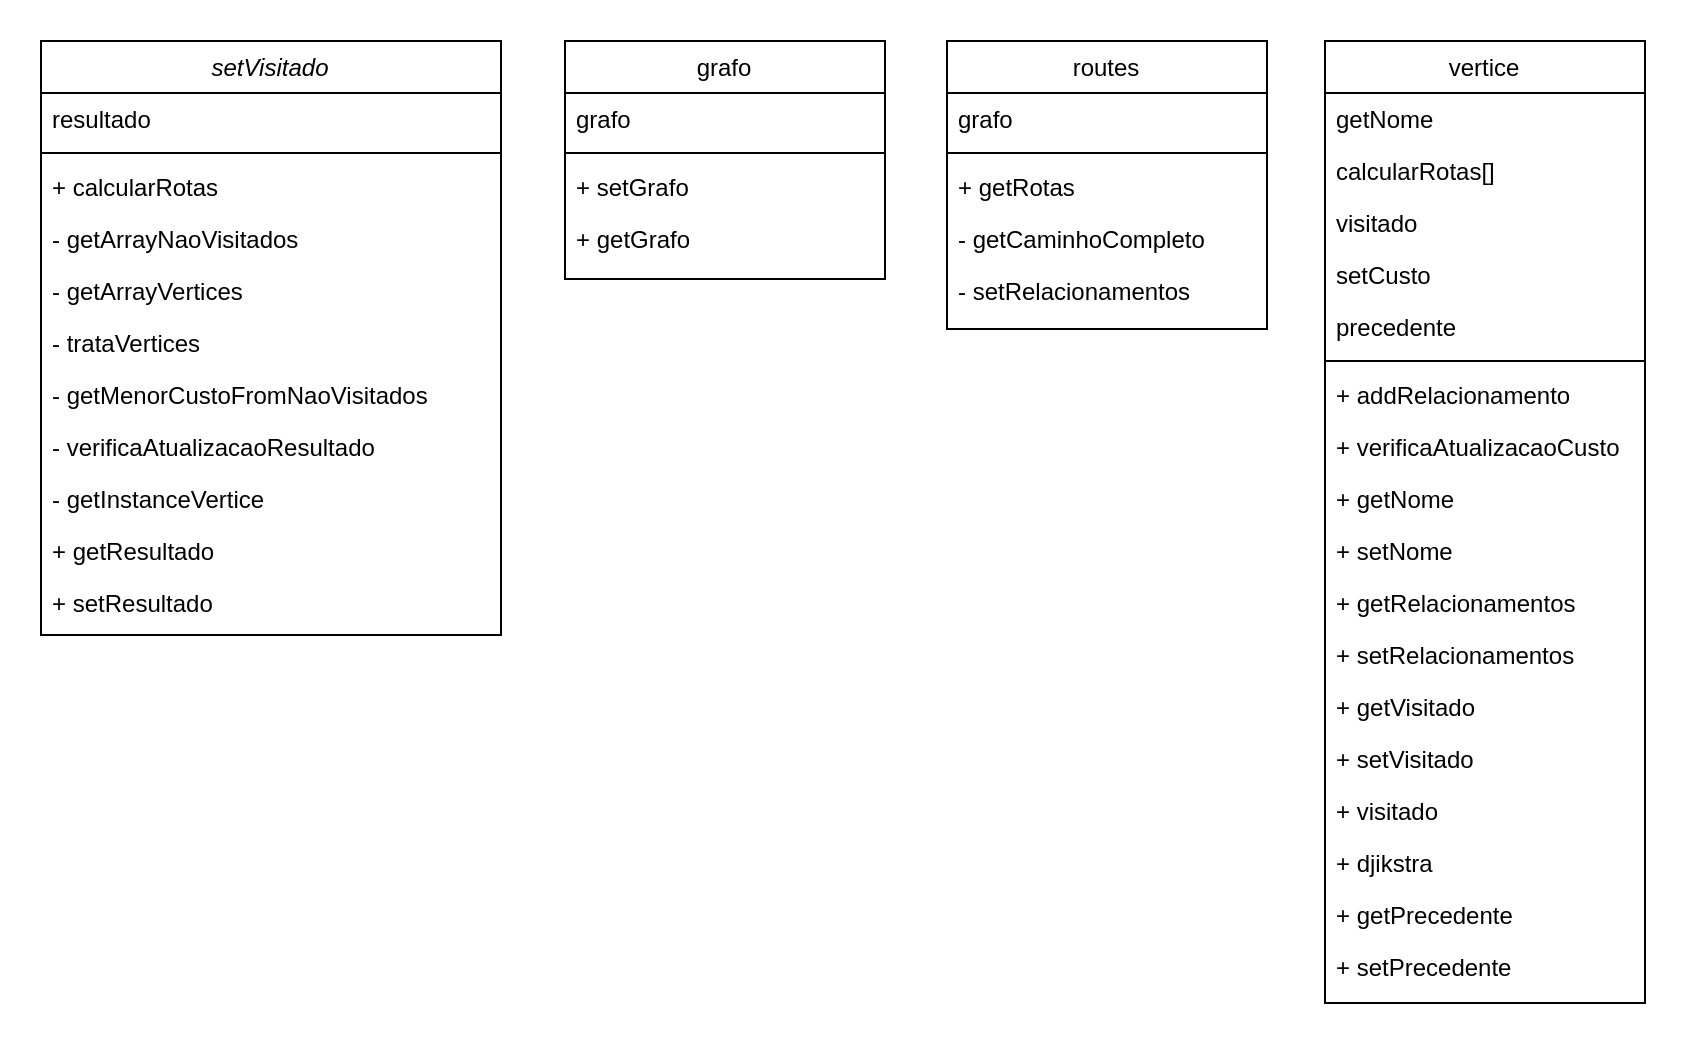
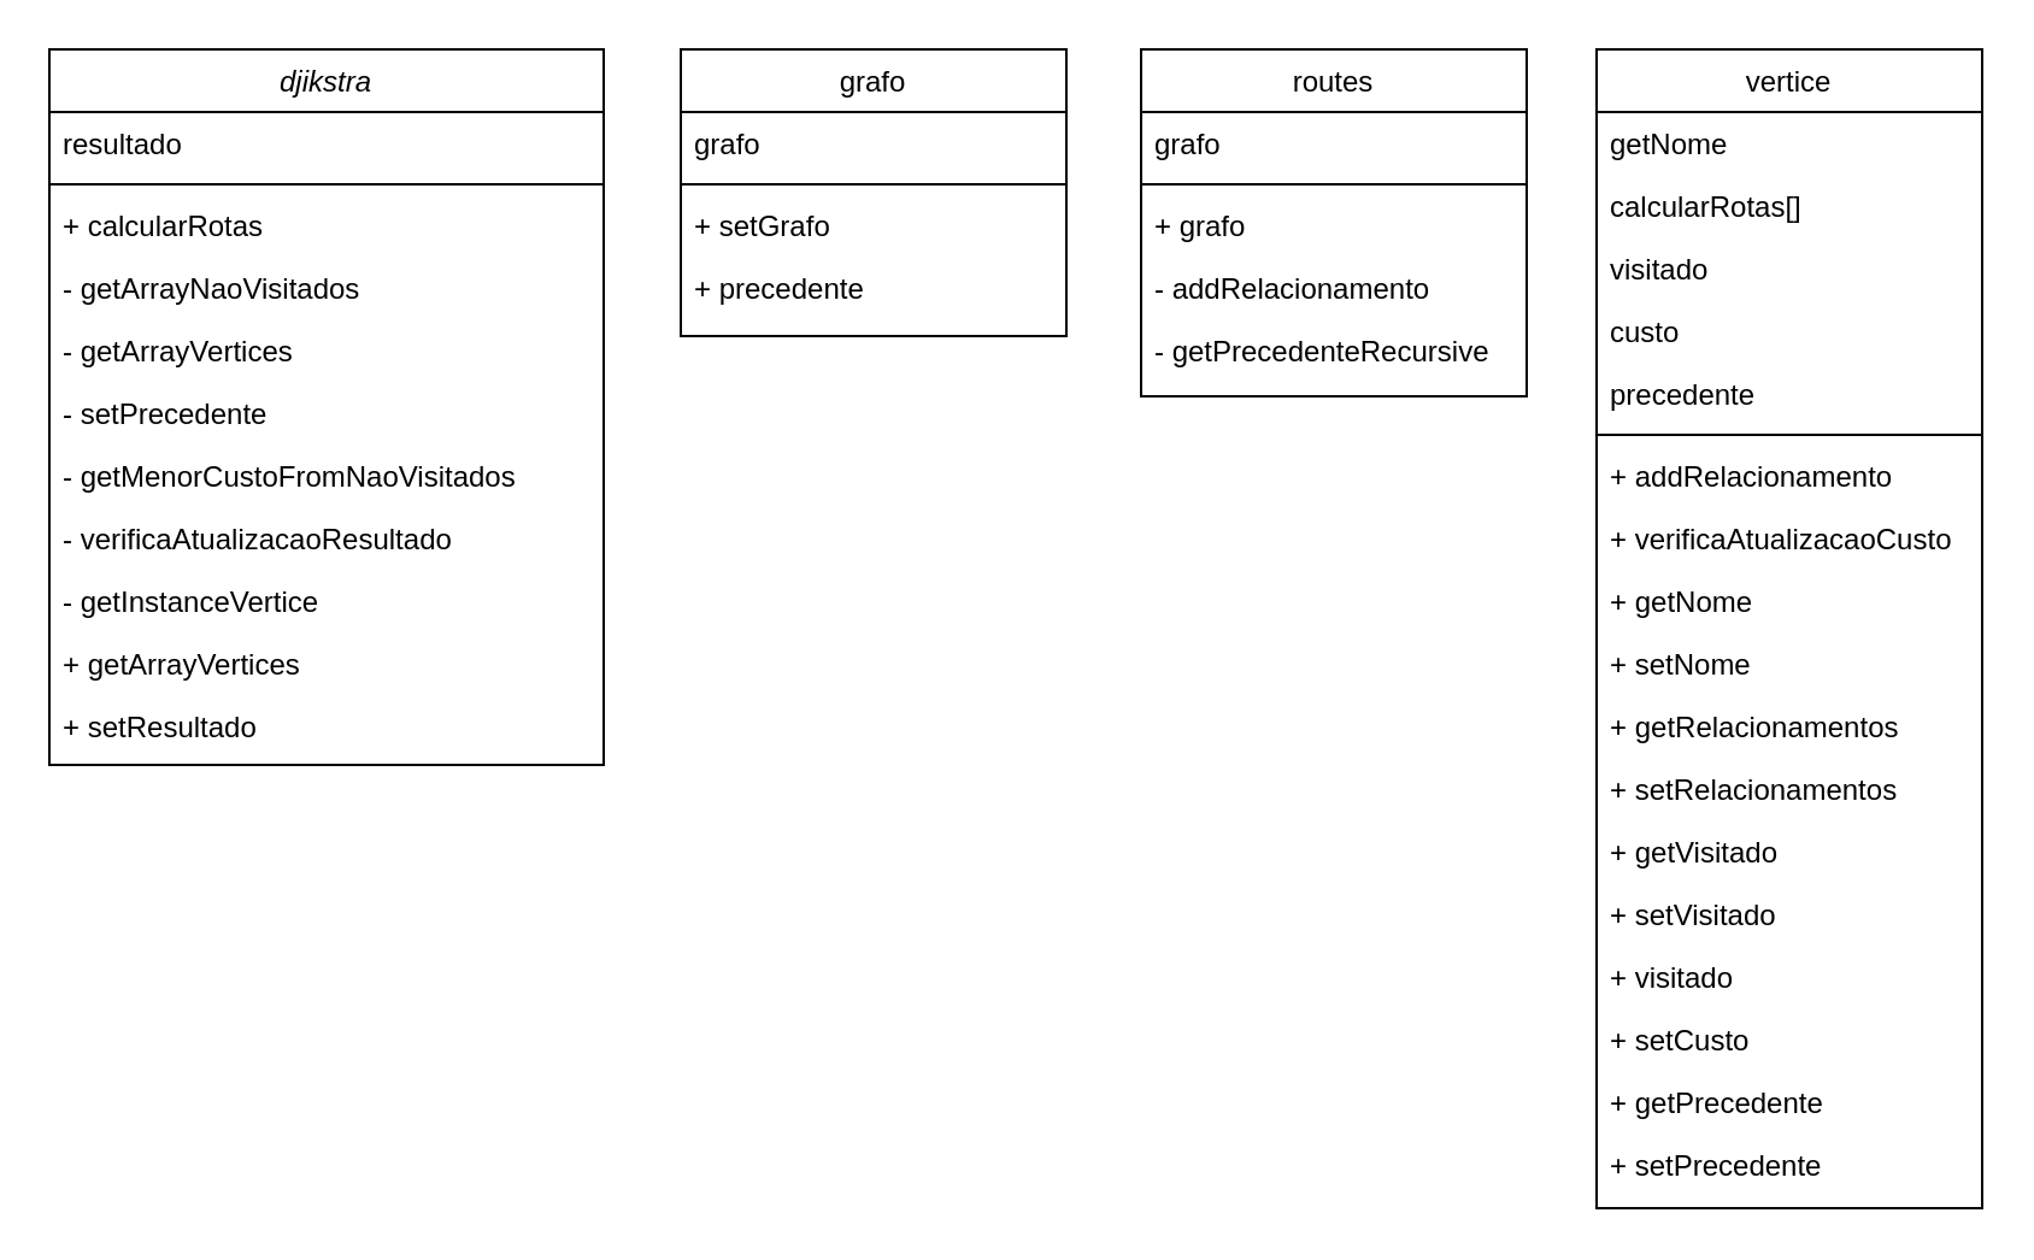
  <mxCell id="0" />
  <mxCell id="1" parent="0" />
- <mxCell id="2" value="setVisitado" style="swimlane;fontStyle=2;align=center;verticalAlign=top;childLayout=stackLayout;horizontal=1;startSize=26;horizontalStack=0;resizeParent=1;resizeLast=0;collapsible=1;marginBottom=0;rounded=0;shadow=0;strokeWidth=1;" parent="1" vertex="1"><mxGeometry x="20" y="20" width="230" height="297" as="geometry"><mxRectangle x="230" y="140" width="160" height="26" as="alternateBounds" /></mxGeometry></mxCell>
+ <mxCell id="2" value="djikstra" style="swimlane;fontStyle=2;align=center;verticalAlign=top;childLayout=stackLayout;horizontal=1;startSize=26;horizontalStack=0;resizeParent=1;resizeLast=0;collapsible=1;marginBottom=0;rounded=0;shadow=0;strokeWidth=1;" parent="1" vertex="1"><mxGeometry x="20" y="20" width="230" height="297" as="geometry"><mxRectangle x="230" y="140" width="160" height="26" as="alternateBounds" /></mxGeometry></mxCell>
  <mxCell id="3" value="resultado" style="text;align=left;verticalAlign=top;spacingLeft=4;spacingRight=4;overflow=hidden;rotatable=0;points=[[0,0.5],[1,0.5]];portConstraint=eastwest;" parent="2" vertex="1"><mxGeometry y="26" width="230" height="26" as="geometry" /></mxCell>
  <mxCell id="4" value="" style="line;html=1;strokeWidth=1;align=left;verticalAlign=middle;spacingTop=-1;spacingLeft=3;spacingRight=3;rotatable=0;labelPosition=right;points=[];portConstraint=eastwest;" parent="2" vertex="1"><mxGeometry y="52" width="230" height="8" as="geometry" /></mxCell>
  <mxCell id="5" value="+ calcularRotas" style="text;align=left;verticalAlign=top;spacingLeft=4;spacingRight=4;overflow=hidden;rotatable=0;points=[[0,0.5],[1,0.5]];portConstraint=eastwest;" parent="2" vertex="1"><mxGeometry y="60" width="230" height="26" as="geometry" /></mxCell>
  <mxCell id="6" value="- getArrayNaoVisitados" style="text;align=left;verticalAlign=top;spacingLeft=4;spacingRight=4;overflow=hidden;rotatable=0;points=[[0,0.5],[1,0.5]];portConstraint=eastwest;" vertex="1" parent="2"><mxGeometry y="86" width="230" height="26" as="geometry" /></mxCell>
  <mxCell id="7" value="- getArrayVertices" style="text;align=left;verticalAlign=top;spacingLeft=4;spacingRight=4;overflow=hidden;rotatable=0;points=[[0,0.5],[1,0.5]];portConstraint=eastwest;" vertex="1" parent="2"><mxGeometry y="112" width="230" height="26" as="geometry" /></mxCell>
- <mxCell id="8" value="- trataVertices" style="text;align=left;verticalAlign=top;spacingLeft=4;spacingRight=4;overflow=hidden;rotatable=0;points=[[0,0.5],[1,0.5]];portConstraint=eastwest;" vertex="1" parent="2"><mxGeometry y="138" width="230" height="26" as="geometry" /></mxCell>
+ <mxCell id="8" value="- setPrecedente" style="text;align=left;verticalAlign=top;spacingLeft=4;spacingRight=4;overflow=hidden;rotatable=0;points=[[0,0.5],[1,0.5]];portConstraint=eastwest;" vertex="1" parent="2"><mxGeometry y="138" width="230" height="26" as="geometry" /></mxCell>
  <mxCell id="9" value="- getMenorCustoFromNaoVisitados" style="text;align=left;verticalAlign=top;spacingLeft=4;spacingRight=4;overflow=hidden;rotatable=0;points=[[0,0.5],[1,0.5]];portConstraint=eastwest;" vertex="1" parent="2"><mxGeometry y="164" width="230" height="26" as="geometry" /></mxCell>
  <mxCell id="10" value="- verificaAtualizacaoResultado" style="text;align=left;verticalAlign=top;spacingLeft=4;spacingRight=4;overflow=hidden;rotatable=0;points=[[0,0.5],[1,0.5]];portConstraint=eastwest;" vertex="1" parent="2"><mxGeometry y="190" width="230" height="26" as="geometry" /></mxCell>
  <mxCell id="11" value="- getInstanceVertice" style="text;align=left;verticalAlign=top;spacingLeft=4;spacingRight=4;overflow=hidden;rotatable=0;points=[[0,0.5],[1,0.5]];portConstraint=eastwest;" vertex="1" parent="2"><mxGeometry y="216" width="230" height="26" as="geometry" /></mxCell>
- <mxCell id="12" value="+ getResultado" style="text;align=left;verticalAlign=top;spacingLeft=4;spacingRight=4;overflow=hidden;rotatable=0;points=[[0,0.5],[1,0.5]];portConstraint=eastwest;" vertex="1" parent="2"><mxGeometry y="242" width="230" height="26" as="geometry" /></mxCell>
+ <mxCell id="12" value="+ getArrayVertices" style="text;align=left;verticalAlign=top;spacingLeft=4;spacingRight=4;overflow=hidden;rotatable=0;points=[[0,0.5],[1,0.5]];portConstraint=eastwest;" vertex="1" parent="2"><mxGeometry y="242" width="230" height="26" as="geometry" /></mxCell>
  <mxCell id="13" value="+ setResultado" style="text;align=left;verticalAlign=top;spacingLeft=4;spacingRight=4;overflow=hidden;rotatable=0;points=[[0,0.5],[1,0.5]];portConstraint=eastwest;" vertex="1" parent="2"><mxGeometry y="268" width="230" height="26" as="geometry" /></mxCell>
  <mxCell id="14" value="grafo" style="swimlane;fontStyle=0;align=center;verticalAlign=top;childLayout=stackLayout;horizontal=1;startSize=26;horizontalStack=0;resizeParent=1;resizeLast=0;collapsible=1;marginBottom=0;rounded=0;shadow=0;strokeWidth=1;" parent="1" vertex="1"><mxGeometry x="282" y="20" width="160" height="119" as="geometry"><mxRectangle x="550" y="140" width="160" height="26" as="alternateBounds" /></mxGeometry></mxCell>
  <mxCell id="15" value="grafo" style="text;align=left;verticalAlign=top;spacingLeft=4;spacingRight=4;overflow=hidden;rotatable=0;points=[[0,0.5],[1,0.5]];portConstraint=eastwest;" parent="14" vertex="1"><mxGeometry y="26" width="160" height="26" as="geometry" /></mxCell>
  <mxCell id="16" value="" style="line;html=1;strokeWidth=1;align=left;verticalAlign=middle;spacingTop=-1;spacingLeft=3;spacingRight=3;rotatable=0;labelPosition=right;points=[];portConstraint=eastwest;" parent="14" vertex="1"><mxGeometry y="52" width="160" height="8" as="geometry" /></mxCell>
  <mxCell id="17" value="+ setGrafo" style="text;align=left;verticalAlign=top;spacingLeft=4;spacingRight=4;overflow=hidden;rotatable=0;points=[[0,0.5],[1,0.5]];portConstraint=eastwest;" parent="14" vertex="1"><mxGeometry y="60" width="160" height="26" as="geometry" /></mxCell>
- <mxCell id="18" value="+ getGrafo" style="text;align=left;verticalAlign=top;spacingLeft=4;spacingRight=4;overflow=hidden;rotatable=0;points=[[0,0.5],[1,0.5]];portConstraint=eastwest;" parent="14" vertex="1"><mxGeometry y="86" width="160" height="26" as="geometry" /></mxCell>
+ <mxCell id="18" value="+ precedente" style="text;align=left;verticalAlign=top;spacingLeft=4;spacingRight=4;overflow=hidden;rotatable=0;points=[[0,0.5],[1,0.5]];portConstraint=eastwest;" parent="14" vertex="1"><mxGeometry y="86" width="160" height="26" as="geometry" /></mxCell>
  <mxCell id="19" value="routes" style="swimlane;fontStyle=0;align=center;verticalAlign=top;childLayout=stackLayout;horizontal=1;startSize=26;horizontalStack=0;resizeParent=1;resizeLast=0;collapsible=1;marginBottom=0;rounded=0;shadow=0;strokeWidth=1;" vertex="1" parent="1"><mxGeometry x="473" y="20" width="160" height="144" as="geometry"><mxRectangle x="550" y="140" width="160" height="26" as="alternateBounds" /></mxGeometry></mxCell>
  <mxCell id="20" value="grafo" style="text;align=left;verticalAlign=top;spacingLeft=4;spacingRight=4;overflow=hidden;rotatable=0;points=[[0,0.5],[1,0.5]];portConstraint=eastwest;" vertex="1" parent="19"><mxGeometry y="26" width="160" height="26" as="geometry" /></mxCell>
  <mxCell id="21" value="" style="line;html=1;strokeWidth=1;align=left;verticalAlign=middle;spacingTop=-1;spacingLeft=3;spacingRight=3;rotatable=0;labelPosition=right;points=[];portConstraint=eastwest;" vertex="1" parent="19"><mxGeometry y="52" width="160" height="8" as="geometry" /></mxCell>
- <mxCell id="22" value="+ getRotas" style="text;align=left;verticalAlign=top;spacingLeft=4;spacingRight=4;overflow=hidden;rotatable=0;points=[[0,0.5],[1,0.5]];portConstraint=eastwest;" vertex="1" parent="19"><mxGeometry y="60" width="160" height="26" as="geometry" /></mxCell>
- <mxCell id="23" value="- getCaminhoCompleto" style="text;align=left;verticalAlign=top;spacingLeft=4;spacingRight=4;overflow=hidden;rotatable=0;points=[[0,0.5],[1,0.5]];portConstraint=eastwest;" vertex="1" parent="19"><mxGeometry y="86" width="160" height="26" as="geometry" /></mxCell>
- <mxCell id="24" value="- setRelacionamentos" style="text;align=left;verticalAlign=top;spacingLeft=4;spacingRight=4;overflow=hidden;rotatable=0;points=[[0,0.5],[1,0.5]];portConstraint=eastwest;" vertex="1" parent="19"><mxGeometry y="112" width="160" height="26" as="geometry" /></mxCell>
+ <mxCell id="22" value="+ grafo" style="text;align=left;verticalAlign=top;spacingLeft=4;spacingRight=4;overflow=hidden;rotatable=0;points=[[0,0.5],[1,0.5]];portConstraint=eastwest;" vertex="1" parent="19"><mxGeometry y="60" width="160" height="26" as="geometry" /></mxCell>
+ <mxCell id="23" value="- addRelacionamento" style="text;align=left;verticalAlign=top;spacingLeft=4;spacingRight=4;overflow=hidden;rotatable=0;points=[[0,0.5],[1,0.5]];portConstraint=eastwest;" vertex="1" parent="19"><mxGeometry y="86" width="160" height="26" as="geometry" /></mxCell>
+ <mxCell id="24" value="- getPrecedenteRecursive" style="text;align=left;verticalAlign=top;spacingLeft=4;spacingRight=4;overflow=hidden;rotatable=0;points=[[0,0.5],[1,0.5]];portConstraint=eastwest;" vertex="1" parent="19"><mxGeometry y="112" width="160" height="26" as="geometry" /></mxCell>
  <mxCell id="25" value="vertice" style="swimlane;fontStyle=0;align=center;verticalAlign=top;childLayout=stackLayout;horizontal=1;startSize=26;horizontalStack=0;resizeParent=1;resizeLast=0;collapsible=1;marginBottom=0;rounded=0;shadow=0;strokeWidth=1;" vertex="1" parent="1"><mxGeometry x="662" y="20" width="160" height="481" as="geometry"><mxRectangle x="550" y="140" width="160" height="26" as="alternateBounds" /></mxGeometry></mxCell>
  <mxCell id="26" value="getNome" style="text;align=left;verticalAlign=top;spacingLeft=4;spacingRight=4;overflow=hidden;rotatable=0;points=[[0,0.5],[1,0.5]];portConstraint=eastwest;" vertex="1" parent="25"><mxGeometry y="26" width="160" height="26" as="geometry" /></mxCell>
  <mxCell id="27" value="calcularRotas[]" style="text;align=left;verticalAlign=top;spacingLeft=4;spacingRight=4;overflow=hidden;rotatable=0;points=[[0,0.5],[1,0.5]];portConstraint=eastwest;" vertex="1" parent="25"><mxGeometry y="52" width="160" height="26" as="geometry" /></mxCell>
  <mxCell id="28" value="visitado" style="text;align=left;verticalAlign=top;spacingLeft=4;spacingRight=4;overflow=hidden;rotatable=0;points=[[0,0.5],[1,0.5]];portConstraint=eastwest;" vertex="1" parent="25"><mxGeometry y="78" width="160" height="26" as="geometry" /></mxCell>
- <mxCell id="29" value="setCusto" style="text;align=left;verticalAlign=top;spacingLeft=4;spacingRight=4;overflow=hidden;rotatable=0;points=[[0,0.5],[1,0.5]];portConstraint=eastwest;" vertex="1" parent="25"><mxGeometry y="104" width="160" height="26" as="geometry" /></mxCell>
+ <mxCell id="29" value="custo" style="text;align=left;verticalAlign=top;spacingLeft=4;spacingRight=4;overflow=hidden;rotatable=0;points=[[0,0.5],[1,0.5]];portConstraint=eastwest;" vertex="1" parent="25"><mxGeometry y="104" width="160" height="26" as="geometry" /></mxCell>
  <mxCell id="30" value="precedente" style="text;align=left;verticalAlign=top;spacingLeft=4;spacingRight=4;overflow=hidden;rotatable=0;points=[[0,0.5],[1,0.5]];portConstraint=eastwest;" vertex="1" parent="25"><mxGeometry y="130" width="160" height="26" as="geometry" /></mxCell>
  <mxCell id="31" value="" style="line;html=1;strokeWidth=1;align=left;verticalAlign=middle;spacingTop=-1;spacingLeft=3;spacingRight=3;rotatable=0;labelPosition=right;points=[];portConstraint=eastwest;" vertex="1" parent="25"><mxGeometry y="156" width="160" height="8" as="geometry" /></mxCell>
  <mxCell id="32" value="+ addRelacionamento" style="text;align=left;verticalAlign=top;spacingLeft=4;spacingRight=4;overflow=hidden;rotatable=0;points=[[0,0.5],[1,0.5]];portConstraint=eastwest;" vertex="1" parent="25"><mxGeometry y="164" width="160" height="26" as="geometry" /></mxCell>
  <mxCell id="33" value="+ verificaAtualizacaoCusto" style="text;align=left;verticalAlign=top;spacingLeft=4;spacingRight=4;overflow=hidden;rotatable=0;points=[[0,0.5],[1,0.5]];portConstraint=eastwest;" vertex="1" parent="25"><mxGeometry y="190" width="160" height="26" as="geometry" /></mxCell>
  <mxCell id="34" value="+ getNome" style="text;align=left;verticalAlign=top;spacingLeft=4;spacingRight=4;overflow=hidden;rotatable=0;points=[[0,0.5],[1,0.5]];portConstraint=eastwest;" vertex="1" parent="25"><mxGeometry y="216" width="160" height="26" as="geometry" /></mxCell>
  <mxCell id="35" value="+ setNome" style="text;align=left;verticalAlign=top;spacingLeft=4;spacingRight=4;overflow=hidden;rotatable=0;points=[[0,0.5],[1,0.5]];portConstraint=eastwest;" vertex="1" parent="25"><mxGeometry y="242" width="160" height="26" as="geometry" /></mxCell>
  <mxCell id="36" value="+ getRelacionamentos" style="text;align=left;verticalAlign=top;spacingLeft=4;spacingRight=4;overflow=hidden;rotatable=0;points=[[0,0.5],[1,0.5]];portConstraint=eastwest;" vertex="1" parent="25"><mxGeometry y="268" width="160" height="26" as="geometry" /></mxCell>
  <mxCell id="37" value="+ setRelacionamentos" style="text;align=left;verticalAlign=top;spacingLeft=4;spacingRight=4;overflow=hidden;rotatable=0;points=[[0,0.5],[1,0.5]];portConstraint=eastwest;" vertex="1" parent="25"><mxGeometry y="294" width="160" height="26" as="geometry" /></mxCell>
  <mxCell id="38" value="+ getVisitado" style="text;align=left;verticalAlign=top;spacingLeft=4;spacingRight=4;overflow=hidden;rotatable=0;points=[[0,0.5],[1,0.5]];portConstraint=eastwest;" vertex="1" parent="25"><mxGeometry y="320" width="160" height="26" as="geometry" /></mxCell>
  <mxCell id="39" value="+ setVisitado" style="text;align=left;verticalAlign=top;spacingLeft=4;spacingRight=4;overflow=hidden;rotatable=0;points=[[0,0.5],[1,0.5]];portConstraint=eastwest;" vertex="1" parent="25"><mxGeometry y="346" width="160" height="26" as="geometry" /></mxCell>
  <mxCell id="40" value="+ visitado" style="text;align=left;verticalAlign=top;spacingLeft=4;spacingRight=4;overflow=hidden;rotatable=0;points=[[0,0.5],[1,0.5]];portConstraint=eastwest;" vertex="1" parent="25"><mxGeometry y="372" width="160" height="26" as="geometry" /></mxCell>
- <mxCell id="41" value="+ djikstra" style="text;align=left;verticalAlign=top;spacingLeft=4;spacingRight=4;overflow=hidden;rotatable=0;points=[[0,0.5],[1,0.5]];portConstraint=eastwest;" vertex="1" parent="25"><mxGeometry y="398" width="160" height="26" as="geometry" /></mxCell>
+ <mxCell id="41" value="+ setCusto" style="text;align=left;verticalAlign=top;spacingLeft=4;spacingRight=4;overflow=hidden;rotatable=0;points=[[0,0.5],[1,0.5]];portConstraint=eastwest;" vertex="1" parent="25"><mxGeometry y="398" width="160" height="26" as="geometry" /></mxCell>
  <mxCell id="42" value="+ getPrecedente" style="text;align=left;verticalAlign=top;spacingLeft=4;spacingRight=4;overflow=hidden;rotatable=0;points=[[0,0.5],[1,0.5]];portConstraint=eastwest;" vertex="1" parent="25"><mxGeometry y="424" width="160" height="26" as="geometry" /></mxCell>
  <mxCell id="43" value="+ setPrecedente" style="text;align=left;verticalAlign=top;spacingLeft=4;spacingRight=4;overflow=hidden;rotatable=0;points=[[0,0.5],[1,0.5]];portConstraint=eastwest;" vertex="1" parent="25"><mxGeometry y="450" width="160" height="26" as="geometry" /></mxCell>
